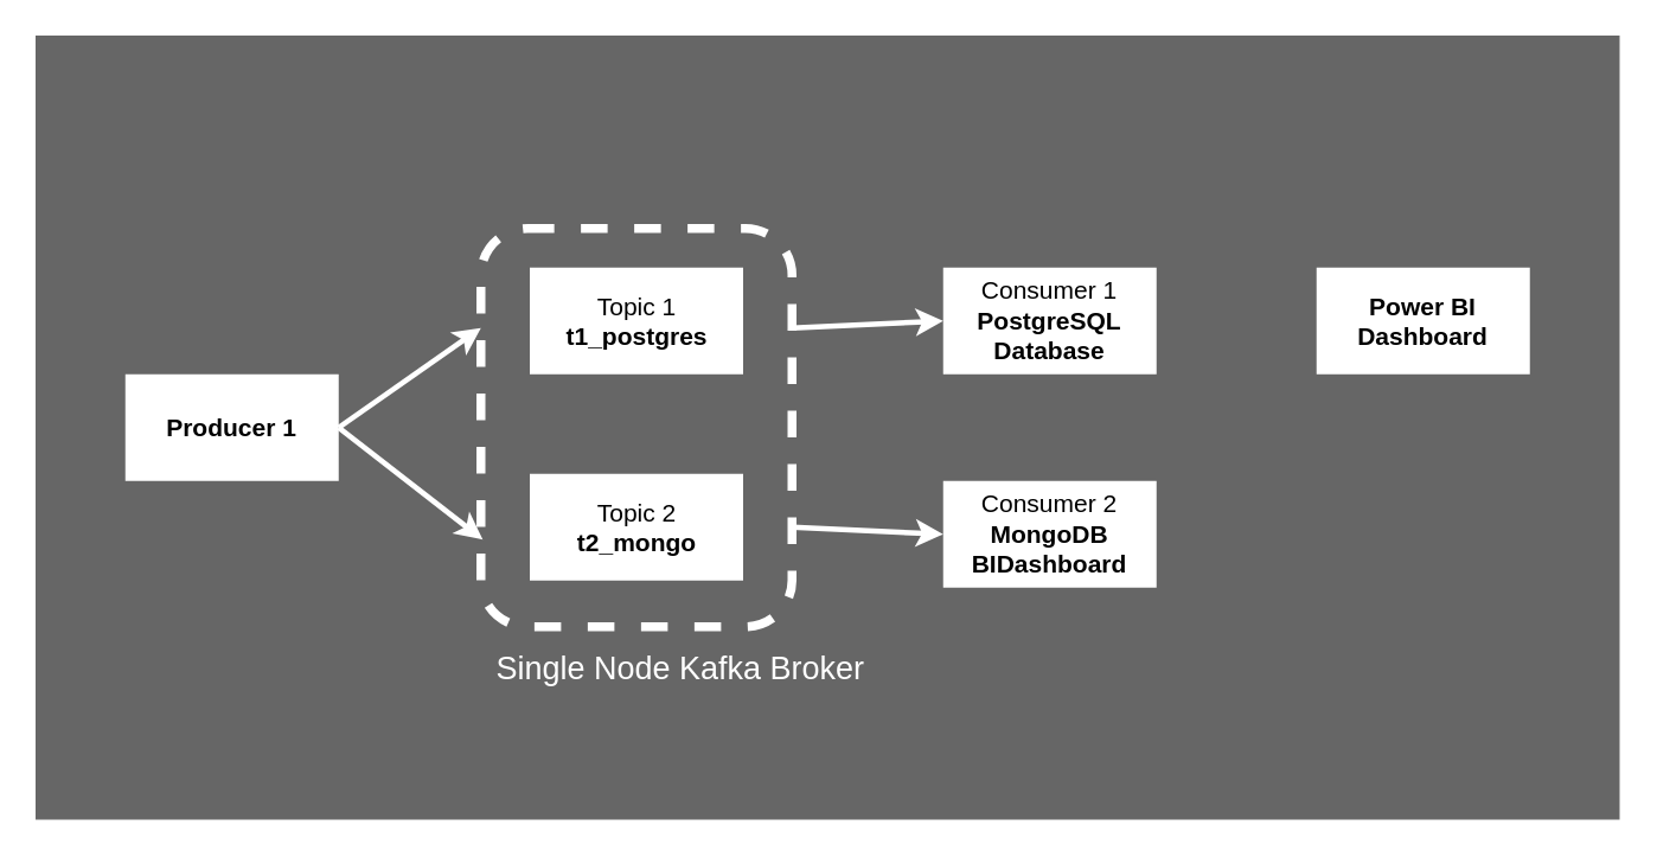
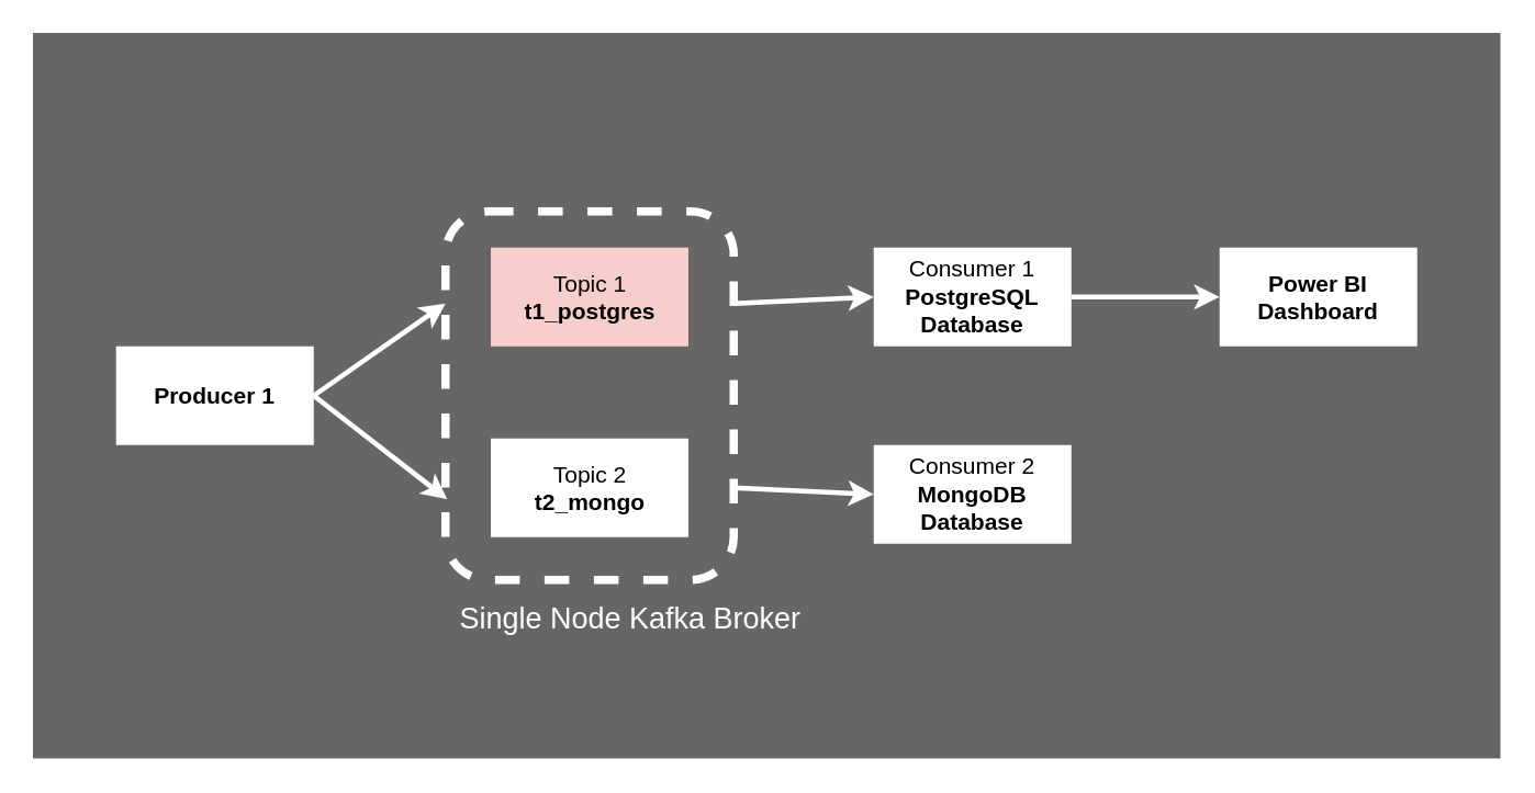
  <mxCell id="0" />
  <mxCell id="1" parent="0" />
  <mxCell id="2" value="" style="rounded=0;whiteSpace=wrap;html=1;fontColor=#ffffff;fontStyle=1;fontSize=14;fillColor=#666666;strokeColor=#666666;" parent="1" vertex="1"><mxGeometry x="20" y="20" width="890" height="440" as="geometry" /></mxCell>
  <mxCell id="3" value="Producer 1" style="rounded=0;whiteSpace=wrap;html=1;fillColor=#FFFFFF;strokeColor=none;fontStyle=1;fontSize=14;" parent="1" vertex="1"><mxGeometry x="70" y="210" width="120" height="60" as="geometry" /></mxCell>
  <mxCell id="4" value="" style="rounded=1;whiteSpace=wrap;html=1;fontStyle=1;fontSize=14;strokeColor=#FFFFFF;strokeWidth=5;dashed=1;fillColor=none;" parent="1" vertex="1"><mxGeometry x="270" y="128" width="175" height="224" as="geometry" /></mxCell>
  <mxCell id="5" value="&lt;span style=&quot;font-weight: normal&quot;&gt;Consumer 1&lt;br style=&quot;font-size: 14px&quot;&gt;&lt;/span&gt;PostgreSQL Database" style="rounded=0;whiteSpace=wrap;html=1;fillColor=#FFFFFF;strokeColor=none;fontStyle=1;fontSize=14;" parent="1" vertex="1"><mxGeometry x="530" y="150" width="120" height="60" as="geometry" /></mxCell>
- <mxCell id="6" value="&lt;span style=&quot;font-weight: normal&quot;&gt;Consumer 2&lt;br style=&quot;font-size: 14px&quot;&gt;&lt;/span&gt;MongoDB BIDashboard" style="rounded=0;whiteSpace=wrap;html=1;fillColor=#FFFFFF;strokeColor=none;fontStyle=1;fontSize=14;" parent="1" vertex="1"><mxGeometry x="530" y="270" width="120" height="60" as="geometry" /></mxCell>
+ <mxCell id="6" value="&lt;span style=&quot;font-weight: normal&quot;&gt;Consumer 2&lt;br style=&quot;font-size: 14px&quot;&gt;&lt;/span&gt;MongoDB Database" style="rounded=0;whiteSpace=wrap;html=1;fillColor=#FFFFFF;strokeColor=none;fontStyle=1;fontSize=14;" parent="1" vertex="1"><mxGeometry x="530" y="270" width="120" height="60" as="geometry" /></mxCell>
  <mxCell id="7" value="Power BI&lt;br style=&quot;font-size: 14px;&quot;&gt;Dashboard" style="rounded=0;whiteSpace=wrap;html=1;fillColor=#FFFFFF;strokeColor=none;fontStyle=1;fontSize=14;" parent="1" vertex="1"><mxGeometry x="740" y="150" width="120" height="60" as="geometry" /></mxCell>
- <mxCell id="8" value="&lt;span style=&quot;font-weight: normal&quot;&gt;Topic 1&lt;br style=&quot;font-size: 14px&quot;&gt;&lt;/span&gt;t1_postgres" style="rounded=0;whiteSpace=wrap;html=1;fillColor=#FFFFFF;strokeColor=none;fontStyle=1;fontSize=14;" parent="1" vertex="1"><mxGeometry x="297.5" y="150" width="120" height="60" as="geometry" /></mxCell>
+ <mxCell id="8" value="&lt;span style=&quot;font-weight: normal&quot;&gt;Topic 1&lt;br style=&quot;font-size: 14px&quot;&gt;&lt;/span&gt;t1_postgres" style="rounded=0;whiteSpace=wrap;html=1;fillColor=#f8cecc;strokeColor=none;fontStyle=1;fontSize=14;" parent="1" vertex="1"><mxGeometry x="297.5" y="150" width="120" height="60" as="geometry" /></mxCell>
  <mxCell id="9" value="&lt;span style=&quot;font-weight: normal&quot;&gt;Topic 2&lt;br style=&quot;font-size: 14px&quot;&gt;&lt;/span&gt;t2_mongo" style="rounded=0;whiteSpace=wrap;html=1;fillColor=#FFFFFF;strokeColor=none;fontStyle=1;fontSize=14;" parent="1" vertex="1"><mxGeometry x="297.5" y="266" width="120" height="60" as="geometry" /></mxCell>
  <mxCell id="10" value="" style="endArrow=classic;html=1;exitX=1;exitY=0.5;exitDx=0;exitDy=0;entryX=0;entryY=0.25;entryDx=0;entryDy=0;strokeColor=#FFFFFF;strokeWidth=3;fontStyle=1;fontSize=14;" parent="1" source="3" target="4" edge="1"><mxGeometry width="50" height="50" relative="1" as="geometry"><mxPoint x="340" y="276" as="sourcePoint" /><mxPoint x="390" y="226" as="targetPoint" /></mxGeometry></mxCell>
  <mxCell id="11" value="" style="endArrow=classic;html=1;exitX=1;exitY=0.5;exitDx=0;exitDy=0;entryX=0.006;entryY=0.781;entryDx=0;entryDy=0;strokeColor=#FFFFFF;entryPerimeter=0;strokeWidth=3;fontStyle=1;fontSize=14;" parent="1" source="3" target="4" edge="1"><mxGeometry width="50" height="50" relative="1" as="geometry"><mxPoint x="200" y="250" as="sourcePoint" /><mxPoint x="280" y="194" as="targetPoint" /></mxGeometry></mxCell>
  <mxCell id="12" value="" style="endArrow=classic;html=1;exitX=1;exitY=0.25;exitDx=0;exitDy=0;entryX=0;entryY=0.5;entryDx=0;entryDy=0;strokeColor=#FFFFFF;strokeWidth=3;fontStyle=1;fontSize=14;" parent="1" source="4" target="5" edge="1"><mxGeometry width="50" height="50" relative="1" as="geometry"><mxPoint x="210" y="260" as="sourcePoint" /><mxPoint x="290" y="204" as="targetPoint" /></mxGeometry></mxCell>
  <mxCell id="13" value="" style="endArrow=classic;html=1;exitX=1;exitY=0.75;exitDx=0;exitDy=0;entryX=0;entryY=0.5;entryDx=0;entryDy=0;strokeColor=#FFFFFF;strokeWidth=3;fontStyle=1;fontSize=14;" parent="1" source="4" target="6" edge="1"><mxGeometry width="50" height="50" relative="1" as="geometry"><mxPoint x="220" y="270" as="sourcePoint" /><mxPoint x="300" y="214" as="targetPoint" /></mxGeometry></mxCell>
+ <mxCell id="14" value="" style="endArrow=classic;html=1;exitX=1;exitY=0.5;exitDx=0;exitDy=0;entryX=0;entryY=0.5;entryDx=0;entryDy=0;strokeColor=#FFFFFF;strokeWidth=3;fontStyle=1;fontSize=14;" parent="1" source="5" target="7" edge="1"><mxGeometry width="50" height="50" relative="1" as="geometry"><mxPoint x="230" y="280" as="sourcePoint" /><mxPoint x="310" y="224" as="targetPoint" /></mxGeometry></mxCell>
  <mxCell id="15" value="Single Node Kafka Broker" style="text;html=1;strokeColor=none;fillColor=none;align=center;verticalAlign=middle;whiteSpace=wrap;rounded=0;fontSize=18;fontColor=#FFFFFF;" parent="1" vertex="1"><mxGeometry x="265" y="366" width="235" height="20" as="geometry" /></mxCell>
